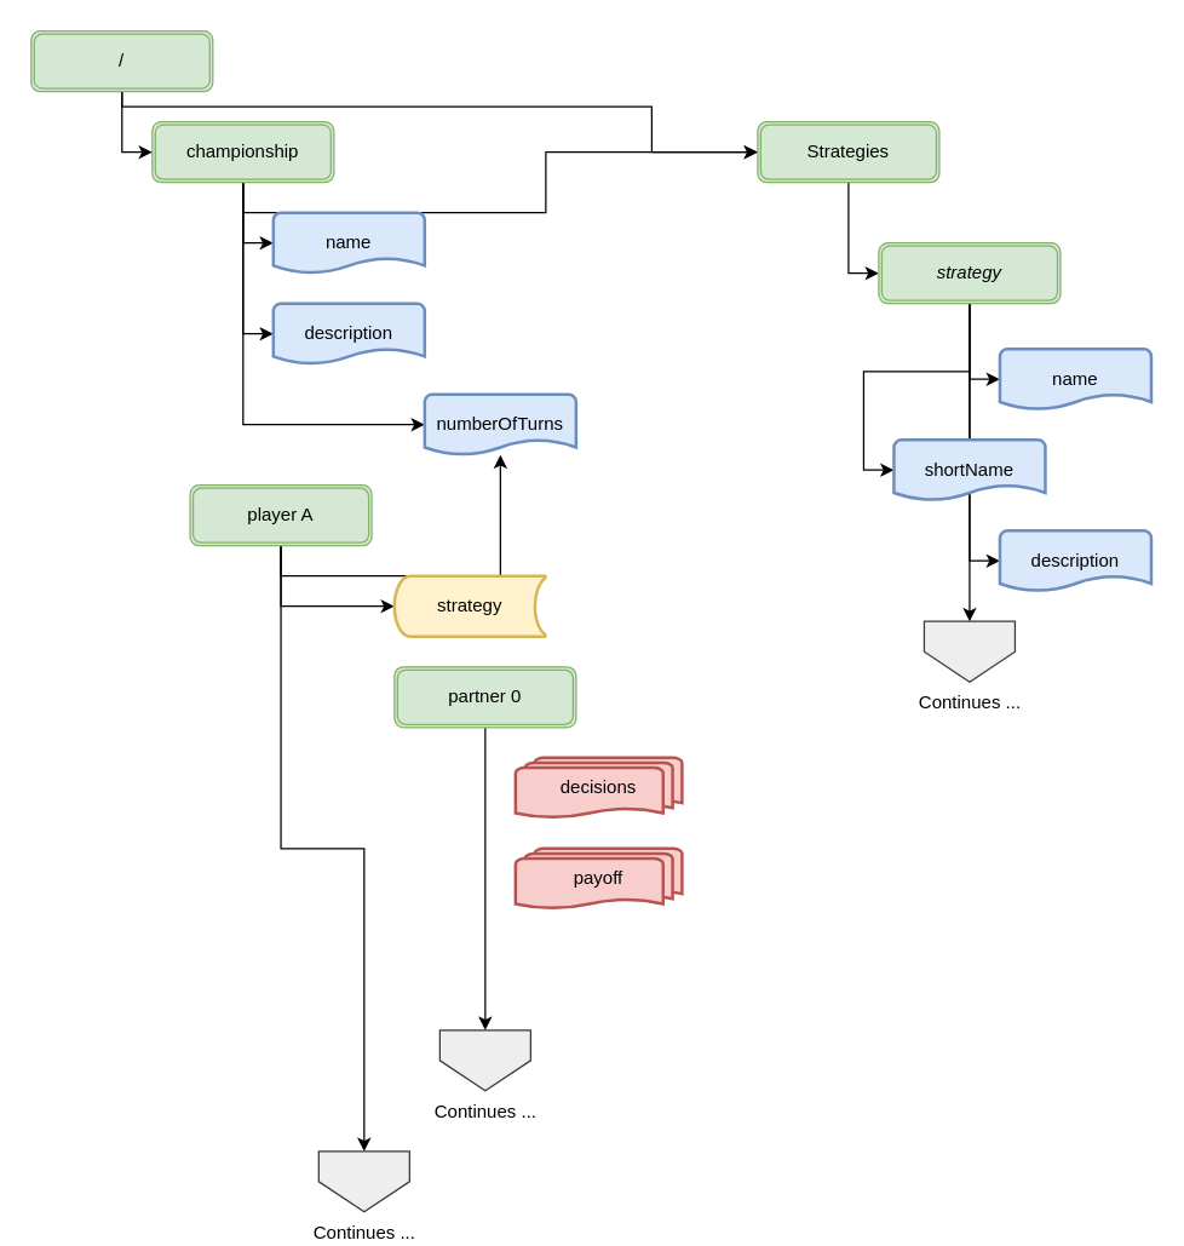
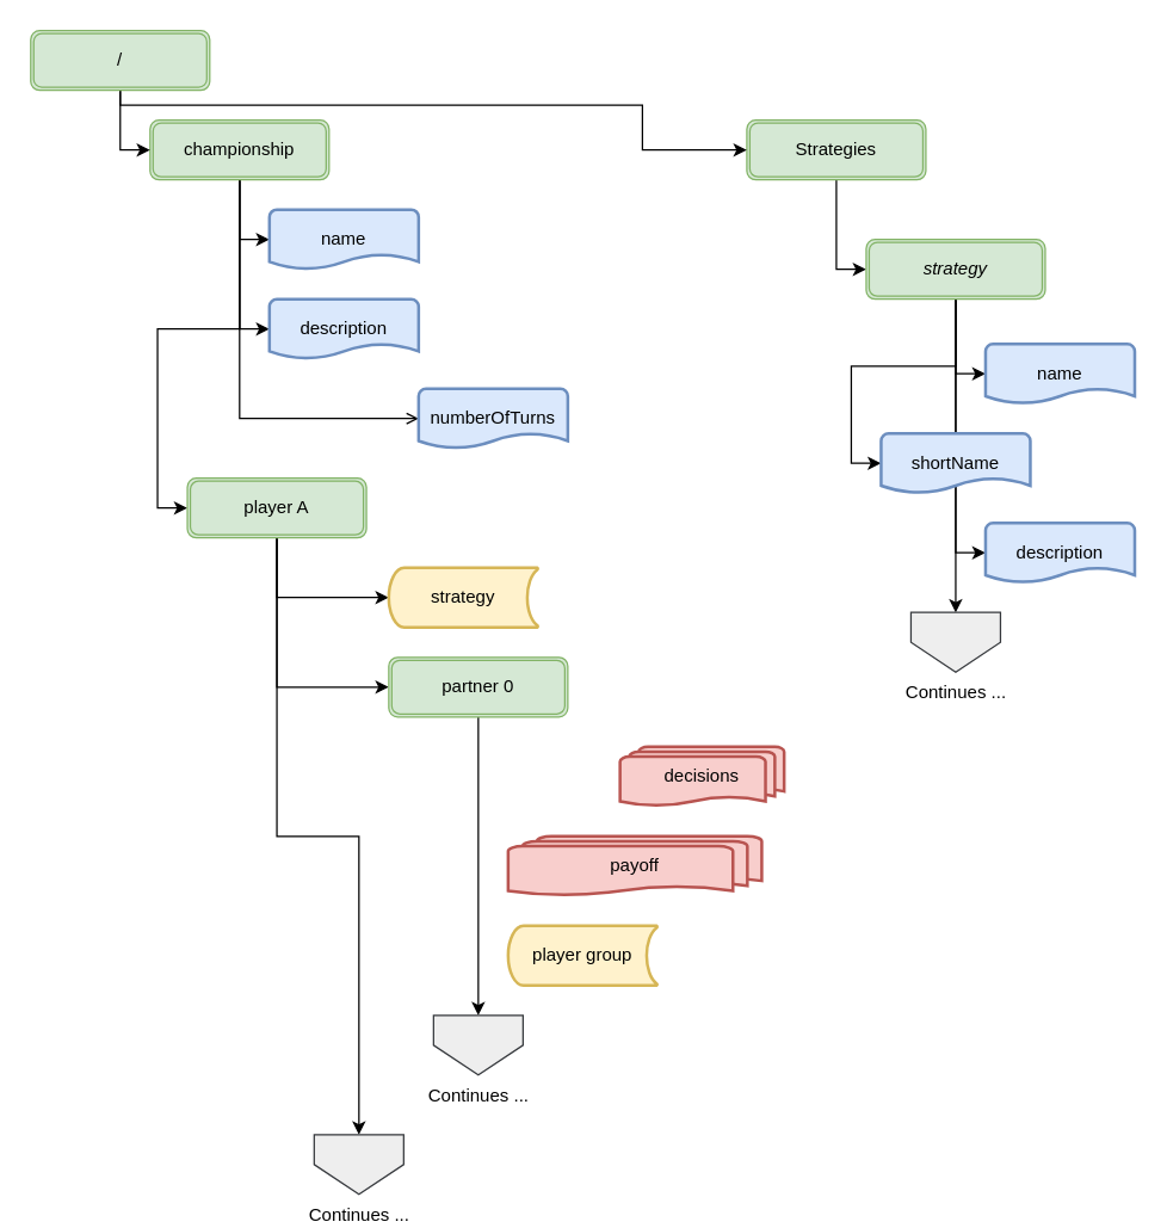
  <mxCell id="0" />
  <mxCell id="1" parent="0" />
  <mxCell id="2" style="edgeStyle=orthogonalEdgeStyle;rounded=0;orthogonalLoop=1;jettySize=auto;html=1;exitX=0.5;exitY=1;exitDx=0;exitDy=0;entryX=0;entryY=0.5;entryDx=0;entryDy=0;entryPerimeter=0;" edge="1" parent="1" source="6" target="7"><mxGeometry relative="1" as="geometry" /></mxCell>
  <mxCell id="3" style="edgeStyle=orthogonalEdgeStyle;rounded=0;orthogonalLoop=1;jettySize=auto;html=1;exitX=0.5;exitY=1;exitDx=0;exitDy=0;entryX=0;entryY=0.5;entryDx=0;entryDy=0;entryPerimeter=0;startArrow=none;startFill=0;endArrow=classic;endFill=1;strokeColor=#000000;strokeWidth=1;fontSize=12;" edge="1" parent="1" source="6" target="9"><mxGeometry relative="1" as="geometry" /></mxCell>
- <mxCell id="4" style="edgeStyle=orthogonalEdgeStyle;rounded=0;orthogonalLoop=1;jettySize=auto;html=1;exitX=0.5;exitY=1;exitDx=0;exitDy=0;entryX=0;entryY=0.5;entryDx=0;entryDy=0;entryPerimeter=0;startArrow=none;startFill=0;endArrow=classic;endFill=1;strokeColor=#000000;strokeWidth=1;fontSize=12;" edge="1" parent="1" source="6" target="8"><mxGeometry relative="1" as="geometry" /></mxCell>
- <mxCell id="5" style="edgeStyle=orthogonalEdgeStyle;rounded=0;orthogonalLoop=1;jettySize=auto;html=1;exitX=0.5;exitY=1;exitDx=0;exitDy=0;startArrow=none;startFill=0;endArrow=classic;endFill=1;strokeColor=#000000;strokeWidth=1;fontSize=12;" edge="1" parent="1" source="6" target="15"><mxGeometry relative="1" as="geometry" /></mxCell>
+ <mxCell id="4" style="edgeStyle=orthogonalEdgeStyle;rounded=0;orthogonalLoop=1;jettySize=auto;html=1;exitX=0.5;exitY=1;exitDx=0;exitDy=0;entryX=0;entryY=0.5;entryDx=0;entryDy=0;entryPerimeter=0;startArrow=none;startFill=0;endArrow=open;endFill=1;strokeColor=#000000;strokeWidth=1;fontSize=12;" edge="1" parent="1" source="6" target="8"><mxGeometry relative="1" as="geometry" /></mxCell>
+ <mxCell id="5" style="edgeStyle=orthogonalEdgeStyle;rounded=0;orthogonalLoop=1;jettySize=auto;html=1;exitX=0.5;exitY=1;exitDx=0;exitDy=0;entryX=0;entryY=0.5;entryDx=0;entryDy=0;startArrow=none;startFill=0;endArrow=classic;endFill=1;strokeColor=#000000;strokeWidth=1;fontSize=12;" edge="1" parent="1" source="6" target="13"><mxGeometry relative="1" as="geometry" /></mxCell>
  <mxCell id="6" value="&lt;div&gt;championship&lt;/div&gt;" style="shape=ext;double=1;rounded=1;whiteSpace=wrap;html=1;fillColor=#d5e8d4;strokeColor=#82b366;" vertex="1" parent="1"><mxGeometry x="100" y="80" width="120" height="40" as="geometry" /></mxCell>
  <mxCell id="7" value="&lt;div&gt;name&lt;/div&gt;" style="strokeWidth=2;html=1;shape=mxgraph.flowchart.document2;whiteSpace=wrap;size=0.25;fillColor=#dae8fc;strokeColor=#6c8ebf;" vertex="1" parent="1"><mxGeometry x="180" y="140" width="100" height="40" as="geometry" /></mxCell>
  <mxCell id="8" value="&lt;div&gt;numberOfTurns&lt;/div&gt;" style="strokeWidth=2;html=1;shape=mxgraph.flowchart.document2;whiteSpace=wrap;size=0.25;fillColor=#dae8fc;strokeColor=#6c8ebf;" vertex="1" parent="1"><mxGeometry x="280" y="260" width="100" height="40" as="geometry" /></mxCell>
  <mxCell id="9" value="&lt;div&gt;description&lt;/div&gt;" style="strokeWidth=2;html=1;shape=mxgraph.flowchart.document2;whiteSpace=wrap;size=0.25;fillColor=#dae8fc;strokeColor=#6c8ebf;" vertex="1" parent="1"><mxGeometry x="180" y="200" width="100" height="40" as="geometry" /></mxCell>
  <mxCell id="10" style="edgeStyle=orthogonalEdgeStyle;rounded=0;orthogonalLoop=1;jettySize=auto;html=1;exitX=0.5;exitY=1;exitDx=0;exitDy=0;entryX=0;entryY=0.5;entryDx=0;entryDy=0;startArrow=none;startFill=0;endArrow=classic;endFill=1;strokeColor=#000000;strokeWidth=1;fontSize=12;entryPerimeter=0;" edge="1" parent="1" source="13" target="25"><mxGeometry relative="1" as="geometry"><mxPoint x="270" y="400" as="targetPoint" /></mxGeometry></mxCell>
- <mxCell id="11" style="edgeStyle=orthogonalEdgeStyle;rounded=0;orthogonalLoop=1;jettySize=auto;html=1;exitX=0.5;exitY=1;exitDx=0;exitDy=0;startArrow=none;startFill=0;endArrow=classic;endFill=1;strokeColor=#000000;strokeWidth=1;fontSize=12;" edge="1" parent="1" source="13" target="8"><mxGeometry relative="1" as="geometry" /></mxCell>
+ <mxCell id="11" style="edgeStyle=orthogonalEdgeStyle;rounded=0;orthogonalLoop=1;jettySize=auto;html=1;exitX=0.5;exitY=1;exitDx=0;exitDy=0;entryX=0;entryY=0.5;entryDx=0;entryDy=0;startArrow=none;startFill=0;endArrow=classic;endFill=1;strokeColor=#000000;strokeWidth=1;fontSize=12;" edge="1" parent="1" source="13" target="29"><mxGeometry relative="1" as="geometry" /></mxCell>
  <mxCell id="12" style="edgeStyle=orthogonalEdgeStyle;rounded=0;orthogonalLoop=1;jettySize=auto;html=1;exitX=0.5;exitY=1;exitDx=0;exitDy=0;startArrow=none;startFill=0;endArrow=classic;endFill=1;strokeColor=#000000;strokeWidth=1;fontSize=12;entryX=0.5;entryY=0;entryDx=0;entryDy=0;" edge="1" parent="1" source="13" target="31"><mxGeometry relative="1" as="geometry"><mxPoint x="240" y="700" as="targetPoint" /></mxGeometry></mxCell>
  <mxCell id="13" value="player A" style="shape=ext;double=1;rounded=1;whiteSpace=wrap;html=1;fillColor=#d5e8d4;strokeColor=#82b366;" vertex="1" parent="1"><mxGeometry x="125" y="320" width="120" height="40" as="geometry" /></mxCell>
  <mxCell id="14" style="edgeStyle=orthogonalEdgeStyle;rounded=0;orthogonalLoop=1;jettySize=auto;html=1;exitX=0.5;exitY=1;exitDx=0;exitDy=0;entryX=0;entryY=0.5;entryDx=0;entryDy=0;" edge="1" parent="1" source="15" target="20"><mxGeometry relative="1" as="geometry" /></mxCell>
  <mxCell id="15" value="&lt;div&gt;Strategies&lt;/div&gt;" style="shape=ext;double=1;rounded=1;whiteSpace=wrap;html=1;fillColor=#d5e8d4;strokeColor=#82b366;" vertex="1" parent="1"><mxGeometry x="500" y="80" width="120" height="40" as="geometry" /></mxCell>
  <mxCell id="16" style="edgeStyle=orthogonalEdgeStyle;rounded=0;orthogonalLoop=1;jettySize=auto;html=1;exitX=0.5;exitY=1;exitDx=0;exitDy=0;entryX=0;entryY=0.5;entryDx=0;entryDy=0;entryPerimeter=0;" edge="1" parent="1" source="20" target="21"><mxGeometry relative="1" as="geometry" /></mxCell>
  <mxCell id="17" style="edgeStyle=orthogonalEdgeStyle;rounded=0;orthogonalLoop=1;jettySize=auto;html=1;exitX=0.5;exitY=1;exitDx=0;exitDy=0;entryX=0;entryY=0.5;entryDx=0;entryDy=0;entryPerimeter=0;" edge="1" parent="1" source="20" target="22"><mxGeometry relative="1" as="geometry" /></mxCell>
  <mxCell id="18" style="edgeStyle=orthogonalEdgeStyle;rounded=0;orthogonalLoop=1;jettySize=auto;html=1;exitX=0.5;exitY=1;exitDx=0;exitDy=0;entryX=0;entryY=0.5;entryDx=0;entryDy=0;entryPerimeter=0;" edge="1" parent="1" source="20" target="23"><mxGeometry relative="1" as="geometry" /></mxCell>
  <mxCell id="19" style="edgeStyle=orthogonalEdgeStyle;rounded=0;orthogonalLoop=1;jettySize=auto;html=1;exitX=0.5;exitY=1;exitDx=0;exitDy=0;entryX=0.5;entryY=0;entryDx=0;entryDy=0;" edge="1" parent="1" source="20" target="24"><mxGeometry relative="1" as="geometry" /></mxCell>
  <mxCell id="20" value="&lt;i&gt;strategy&lt;/i&gt;" style="shape=ext;double=1;rounded=1;whiteSpace=wrap;html=1;fillColor=#d5e8d4;strokeColor=#82b366;" vertex="1" parent="1"><mxGeometry x="580" y="160" width="120" height="40" as="geometry" /></mxCell>
  <mxCell id="21" value="&lt;div&gt;name&lt;/div&gt;" style="strokeWidth=2;html=1;shape=mxgraph.flowchart.document2;whiteSpace=wrap;size=0.25;fillColor=#dae8fc;strokeColor=#6c8ebf;" vertex="1" parent="1"><mxGeometry x="660" y="230" width="100" height="40" as="geometry" /></mxCell>
  <mxCell id="22" value="&lt;div&gt;shortName&lt;/div&gt;" style="strokeWidth=2;html=1;shape=mxgraph.flowchart.document2;whiteSpace=wrap;size=0.25;fillColor=#dae8fc;strokeColor=#6c8ebf;" vertex="1" parent="1"><mxGeometry x="590" y="290" width="100" height="40" as="geometry" /></mxCell>
  <mxCell id="23" value="&lt;div&gt;description&lt;/div&gt;" style="strokeWidth=2;html=1;shape=mxgraph.flowchart.document2;whiteSpace=wrap;size=0.25;fillColor=#dae8fc;strokeColor=#6c8ebf;" vertex="1" parent="1"><mxGeometry x="660" y="350" width="100" height="40" as="geometry" /></mxCell>
  <mxCell id="24" value="Continues ..." style="verticalLabelPosition=bottom;verticalAlign=top;html=1;shape=offPageConnector;rounded=0;size=0.5;fillColor=#eeeeee;strokeColor=#36393d;" vertex="1" parent="1"><mxGeometry x="610" y="410" width="60" height="40" as="geometry" /></mxCell>
  <mxCell id="25" value="strategy" style="strokeWidth=2;html=1;shape=mxgraph.flowchart.stored_data;whiteSpace=wrap;fontSize=12;fillColor=#fff2cc;strokeColor=#d6b656;" vertex="1" parent="1"><mxGeometry x="260" y="380" width="100" height="40" as="geometry" /></mxCell>
- <mxCell id="26" value="decisions" style="strokeWidth=2;html=1;shape=mxgraph.flowchart.multi-document;whiteSpace=wrap;fontSize=12;fillColor=#f8cecc;strokeColor=#b85450;" vertex="1" parent="1"><mxGeometry x="340" y="500" width="110" height="40" as="geometry" /></mxCell>
- <mxCell id="27" value="payoff" style="strokeWidth=2;html=1;shape=mxgraph.flowchart.multi-document;whiteSpace=wrap;fontSize=12;fillColor=#f8cecc;strokeColor=#b85450;" vertex="1" parent="1"><mxGeometry x="340" y="560" width="110" height="40" as="geometry" /></mxCell>
+ <mxCell id="26" value="decisions" style="strokeWidth=2;html=1;shape=mxgraph.flowchart.multi-document;whiteSpace=wrap;fontSize=12;fillColor=#f8cecc;strokeColor=#b85450;" vertex="1" parent="1"><mxGeometry x="415" y="500" width="110" height="40" as="geometry" /></mxCell>
+ <mxCell id="27" value="payoff" style="strokeWidth=2;html=1;shape=mxgraph.flowchart.multi-document;whiteSpace=wrap;fontSize=12;fillColor=#f8cecc;strokeColor=#b85450;" vertex="1" parent="1"><mxGeometry x="340" y="560" width="170" height="40" as="geometry" /></mxCell>
  <mxCell id="28" style="edgeStyle=orthogonalEdgeStyle;rounded=0;orthogonalLoop=1;jettySize=auto;html=1;exitX=0.5;exitY=1;exitDx=0;exitDy=0;entryX=0.5;entryY=0;entryDx=0;entryDy=0;startArrow=none;startFill=0;endArrow=classic;endFill=1;strokeColor=#000000;strokeWidth=1;fontSize=12;" edge="1" parent="1" source="29" target="30"><mxGeometry relative="1" as="geometry" /></mxCell>
  <mxCell id="29" value="&lt;div&gt;partner 0&lt;/div&gt;" style="shape=ext;double=1;rounded=1;whiteSpace=wrap;html=1;fillColor=#d5e8d4;strokeColor=#82b366;fontSize=12;" vertex="1" parent="1"><mxGeometry x="260" y="440" width="120" height="40" as="geometry" /></mxCell>
  <mxCell id="30" value="Continues ..." style="verticalLabelPosition=bottom;verticalAlign=top;html=1;shape=offPageConnector;rounded=0;size=0.5;fillColor=#eeeeee;strokeColor=#36393d;fontSize=12;" vertex="1" parent="1"><mxGeometry x="290" y="680" width="60" height="40" as="geometry" /></mxCell>
  <mxCell id="31" value="Continues ..." style="verticalLabelPosition=bottom;verticalAlign=top;html=1;shape=offPageConnector;rounded=0;size=0.5;fillColor=#eeeeee;strokeColor=#36393d;fontSize=12;" vertex="1" parent="1"><mxGeometry x="210" y="760" width="60" height="40" as="geometry" /></mxCell>
+ <mxCell id="32" value="player group" style="strokeWidth=2;html=1;shape=mxgraph.flowchart.stored_data;whiteSpace=wrap;fontSize=12;fillColor=#fff2cc;strokeColor=#d6b656;" vertex="1" parent="1"><mxGeometry x="340" y="620" width="100" height="40" as="geometry" /></mxCell>
  <mxCell id="33" style="edgeStyle=orthogonalEdgeStyle;rounded=0;orthogonalLoop=1;jettySize=auto;html=1;exitX=0.5;exitY=1;exitDx=0;exitDy=0;entryX=0;entryY=0.5;entryDx=0;entryDy=0;startArrow=none;startFill=0;endArrow=classic;endFill=1;strokeColor=#000000;strokeWidth=1;fontSize=12;" edge="1" parent="1" source="35" target="6"><mxGeometry relative="1" as="geometry" /></mxCell>
  <mxCell id="34" style="edgeStyle=orthogonalEdgeStyle;rounded=0;orthogonalLoop=1;jettySize=auto;html=1;exitX=0.5;exitY=1;exitDx=0;exitDy=0;entryX=0;entryY=0.5;entryDx=0;entryDy=0;startArrow=none;startFill=0;endArrow=classic;endFill=1;strokeColor=#000000;strokeWidth=1;fontSize=12;" edge="1" parent="1" source="35" target="15"><mxGeometry relative="1" as="geometry"><Array as="points"><mxPoint x="80" y="70" /><mxPoint x="430" y="70" /><mxPoint x="430" y="100" /></Array></mxGeometry></mxCell>
  <mxCell id="35" value="&lt;div&gt;/&lt;/div&gt;" style="shape=ext;double=1;rounded=1;whiteSpace=wrap;html=1;fillColor=#d5e8d4;strokeColor=#82b366;fontSize=12;" vertex="1" parent="1"><mxGeometry x="20" y="20" width="120" height="40" as="geometry" /></mxCell>
